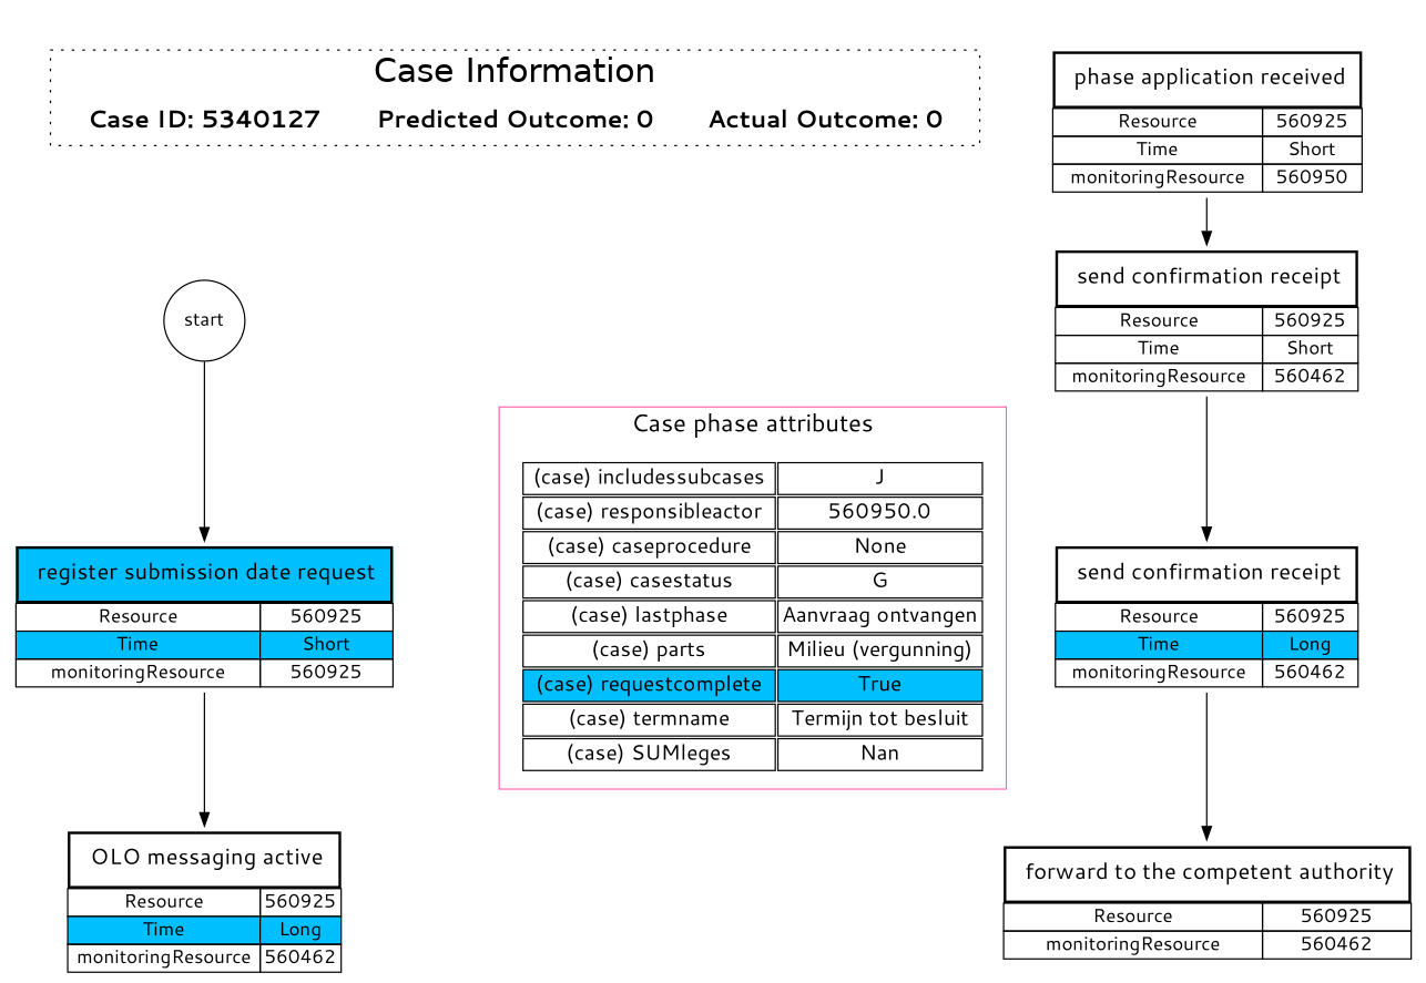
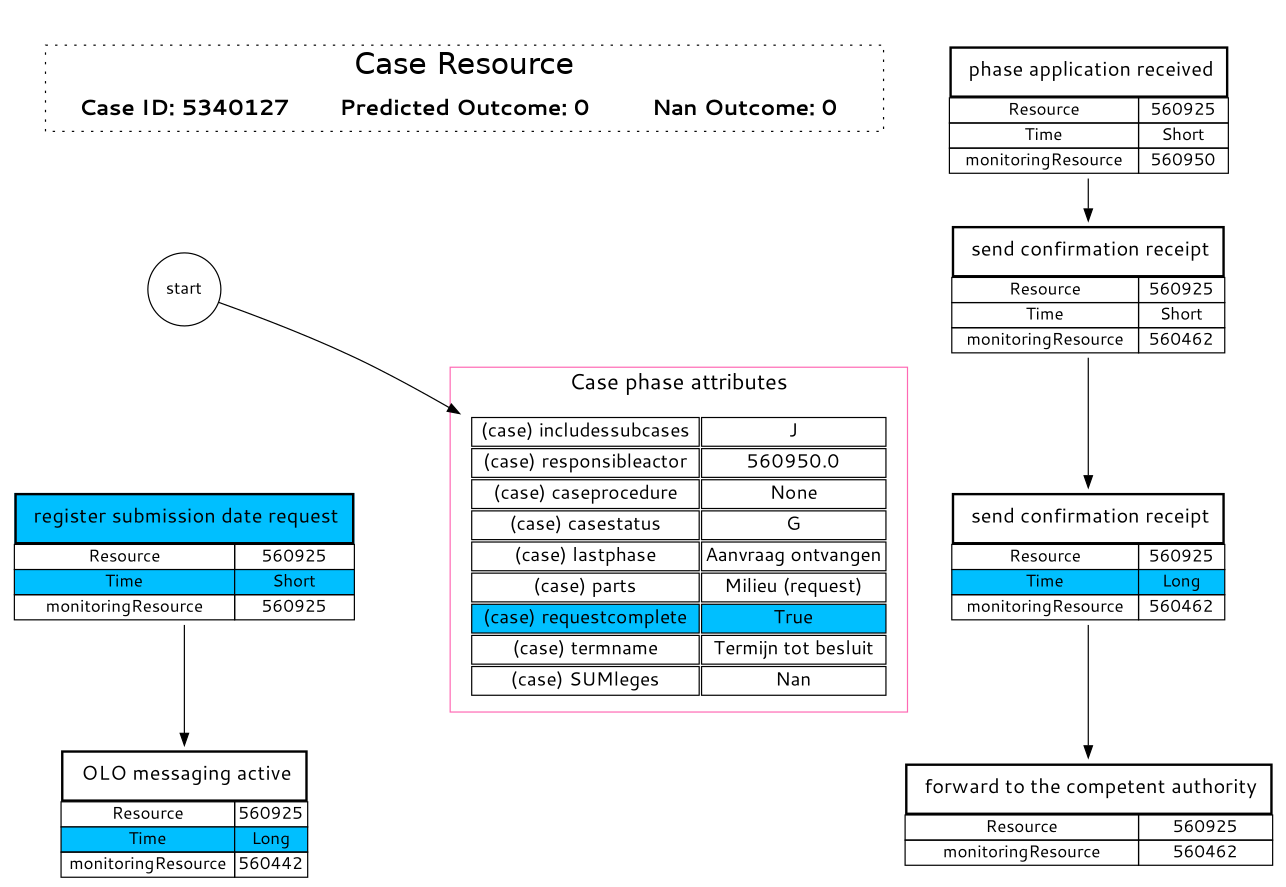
  digraph {
    compound=True
    rankdir=TB
    node [fontname="segoe ui" shape=none]
    edge [style=invis]
    n1 [fontname="segoe ui bold" fontsize=18 group=a height=0 label="Case ID: 5340127" margin=0 shape=plaintext width=3]
-   n2 [fontname="segoe ui bold" fontsize=18 height=0 label="Actual Outcome: 0" margin=0 shape=plaintext width=3]
+   n2 [fontname="segoe ui bold" fontsize=18 height=0 label="Nan Outcome: 0" margin=0 shape=plaintext width=3]
    n3 [fontname="segoe ui bold" fontsize=18 height=0 label="Predicted Outcome: 0" margin=0 shape=plaintext width=3]
    start [group=a shape=circle]
    n5 [label=<<table border="0" cellpadding="2" cellspacing="0"><tr><td bgcolor="deepskyblue" border="2" cellpadding="10" colspan="2" port="Activity"> <font face="segoe ui historic" point-size="17">register submission date request</font></td></tr><tr><td border="1" port="Resource"> Resource </td><td border="1" port="Resource_value">560925</td></tr><tr><td bgcolor="deepskyblue" border="1" port="Time"> Time </td><td bgcolor="deepskyblue" border="1" port="Time_value">Short</td></tr><tr><td border="1" port="monitoringResource"> monitoringResource </td><td border="1" port="monitoringResource_value">560925</td></tr></table>>]
-   n6 [label=<<table border="0" cellpadding="2" cellspacing="0"><tr><td border="2" cellpadding="10" colspan="2" port="Activity"> <font face="segoe ui historic" point-size="17">OLO messaging active</font></td></tr><tr><td border="1" port="Resource"> Resource </td><td border="1" port="Resource_value">560925</td></tr><tr><td bgcolor="deepskyblue" border="1" port="Time"> Time </td><td bgcolor="deepskyblue" border="1" port="Time_value">Long</td></tr><tr><td border="1" port="monitoringResource"> monitoringResource </td><td border="1" port="monitoringResource_value">560462</td></tr></table>>]
+   n6 [label=<<table border="0" cellpadding="2" cellspacing="0"><tr><td border="2" cellpadding="10" colspan="2" port="Activity"> <font face="segoe ui historic" point-size="17">OLO messaging active</font></td></tr><tr><td border="1" port="Resource"> Resource </td><td border="1" port="Resource_value">560925</td></tr><tr><td bgcolor="deepskyblue" border="1" port="Time"> Time </td><td bgcolor="deepskyblue" border="1" port="Time_value">Long</td></tr><tr><td border="1" port="monitoringResource"> monitoringResource </td><td border="1" port="monitoringResource_value">560442</td></tr></table>>]
    n7 [label=<<table border="0" cellspacing="0" cellpadding="2"><tr><td port="Activity" colspan="2" border="2" cellpadding="10"> <FONT POINT-SIZE="17" face="segoe ui historic">phase application received</FONT></td></tr><tr><td port="Resource" border="1"> Resource </td><td port="Resource_value" border="1">560925</td></tr><tr><td port="Time" border="1"> Time </td><td port="Time_value" border="1">Short</td></tr><tr><td port="monitoringResource" border="1"> monitoringResource </td><td port="monitoringResource_value" border="1">560950</td></tr></table>>]
    dummy [fontsize=16 group=b shape=box style=invis]
    n9 [label=<<table border="0" cellspacing="0" cellpadding="2"><tr><td port="Activity" colspan="2" border="2" cellpadding="10"> <FONT POINT-SIZE="17" face="segoe ui historic">send confirmation receipt</FONT></td></tr><tr><td port="Resource" border="1"> Resource </td><td port="Resource_value" border="1">560925</td></tr><tr><td port="Time" border="1"> Time </td><td port="Time_value" border="1">Short</td></tr><tr><td port="monitoringResource" border="1"> monitoringResource </td><td port="monitoringResource_value" border="1">560462</td></tr></table>>]
    n10 [label=<<table border="0" cellpadding="2" cellspacing="0"><tr><td border="2" cellpadding="10" colspan="2" port="Activity"> <font face="segoe ui historic" point-size="17">send confirmation receipt</font></td></tr><tr><td border="1" port="Resource"> Resource </td><td border="1" port="Resource_value">560925</td></tr><tr><td bgcolor="deepskyblue" border="1" port="Time"> Time </td><td bgcolor="deepskyblue" border="1" port="Time_value">Long</td></tr><tr><td border="1" port="monitoringResource"> monitoringResource </td><td border="1" port="monitoringResource_value">560462</td></tr></table>>]
    n11 [label=<<table border="0" cellspacing="0" cellpadding="2"><tr><td port="Activity" colspan="2" border="2" cellpadding="10"> <FONT POINT-SIZE="17" face="segoe ui historic">forward to the competent authority</FONT></td></tr><tr><td port="Resource" border="1"> Resource </td><td port="Resource_value" border="1">560925</td></tr><tr><td port="monitoringResource" border="1"> monitoringResource </td><td port="monitoringResource_value" border="1">560462</td></tr></table>>]
-   n12 [fontsize=16 group=b label=<<table border="0"><tr><td border="1" cellspacing="10" port="(case) includessubcases"> (case) includessubcases </td><td border="1" port="(case) includessubcases_value">J</td></tr><tr><td border="1" cellspacing="10" port="(case) responsibleactor"> (case) responsibleactor </td><td border="1" port="(case) responsibleactor_value">560950.0</td></tr><tr><td border="1" cellspacing="10" port="(case) caseprocedure"> (case) caseprocedure </td><td border="1" port="(case) caseprocedure_value">None</td></tr><tr><td border="1" cellspacing="10" port="(case) casestatus"> (case) casestatus </td><td border="1" port="(case) casestatus_value">G</td></tr><tr><td border="1" cellspacing="10" port="(case) lastphase"> (case) lastphase </td><td border="1" port="(case) lastphase_value">Aanvraag ontvangen</td></tr><tr><td border="1" cellspacing="10" port="(case) parts"> (case) parts </td><td border="1" port="(case) parts_value">Milieu (vergunning)</td></tr><tr><td bgcolor="deepskyblue" border="1" cellspacing="10" port="(case) requestcomplete"> (case) requestcomplete </td><td bgcolor="deepskyblue" border="1" port="(case) requestcomplete_value">True</td></tr><tr><td border="1" cellspacing="10" port="(case) termname"> (case) termname </td><td border="1" port="(case) termname_value">Termijn tot besluit</td></tr><tr><td border="1" cellspacing="10" port="(case) SUMleges"> (case) SUMleges </td><td border="1" port="(case) SUMleges_value">Nan</td></tr></table>>]
+   n12 [fontsize=16 group=b label=<<table border="0"><tr><td border="1" cellspacing="10" port="(case) includessubcases"> (case) includessubcases </td><td border="1" port="(case) includessubcases_value">J</td></tr><tr><td border="1" cellspacing="10" port="(case) responsibleactor"> (case) responsibleactor </td><td border="1" port="(case) responsibleactor_value">560950.0</td></tr><tr><td border="1" cellspacing="10" port="(case) caseprocedure"> (case) caseprocedure </td><td border="1" port="(case) caseprocedure_value">None</td></tr><tr><td border="1" cellspacing="10" port="(case) casestatus"> (case) casestatus </td><td border="1" port="(case) casestatus_value">G</td></tr><tr><td border="1" cellspacing="10" port="(case) lastphase"> (case) lastphase </td><td border="1" port="(case) lastphase_value">Aanvraag ontvangen</td></tr><tr><td border="1" cellspacing="10" port="(case) parts"> (case) parts </td><td border="1" port="(case) parts_value">Milieu (request)</td></tr><tr><td bgcolor="deepskyblue" border="1" cellspacing="10" port="(case) requestcomplete"> (case) requestcomplete </td><td bgcolor="deepskyblue" border="1" port="(case) requestcomplete_value">True</td></tr><tr><td border="1" cellspacing="10" port="(case) termname"> (case) termname </td><td border="1" port="(case) termname_value">Termijn tot besluit</td></tr><tr><td border="1" cellspacing="10" port="(case) SUMleges"> (case) SUMleges </td><td border="1" port="(case) SUMleges_value">Nan</td></tr></table>>]
    subgraph cluster_1 {
      fontname=helvetica
      fontsize=25
-     label="Case Information"
+     label="Case Resource"
      rank=same
      style=dotted
      n1
      n2
      n3
    }
    subgraph sub_2 {
      start
      n5
      n6
      n7
      dummy
      n9
      n10
      n11
    }
    subgraph cluster_3 {
      color=hotpink
      fontname="segoe ui"
      fontsize=18
      label="Case phase attributes"
      style=solid
      n12
    }
    n1 -> n2 [constraint=false]
    n1 -> start
    n2 -> n3 [constraint=false]
    n2 -> dummy
-   start -> n5 [style=""]
+   start -> n12 [style=""]
    n5 -> n6 [style=""]
    n5 -> n12 [constraint=false]
    n7 -> n9 [style=""]
    dummy -> n12
    n9 -> n10 [style=""]
    n10 -> n11 [style=""]
  }
